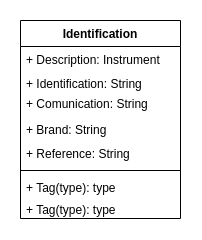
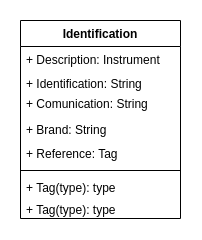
  <mxCell id="0" />
  <mxCell id="1" parent="0" />
  <mxCell id="2" value="Identification" style="swimlane;fontStyle=1;align=center;verticalAlign=top;childLayout=stackLayout;horizontal=1;startSize=26;horizontalStack=0;resizeParent=1;resizeParentMax=0;resizeLast=0;collapsible=1;marginBottom=0;" vertex="1" parent="1"><mxGeometry x="20" y="20" width="160" height="198" as="geometry" /></mxCell>
  <mxCell id="3" value="+ Description: Instrument&#10;" style="text;strokeColor=none;fillColor=none;align=left;verticalAlign=top;spacingLeft=4;spacingRight=4;overflow=hidden;rotatable=0;points=[[0,0.5],[1,0.5]];portConstraint=eastwest;" vertex="1" parent="2"><mxGeometry y="26" width="160" height="94" as="geometry" /></mxCell>
- <mxCell id="4" value="+ Reference: String&#10;" style="text;strokeColor=none;fillColor=none;align=left;verticalAlign=top;spacingLeft=4;spacingRight=4;overflow=hidden;rotatable=0;points=[[0,0.5],[1,0.5]];portConstraint=eastwest;" vertex="1" parent="2"><mxGeometry y="120" width="160" height="26" as="geometry" /></mxCell>
+ <mxCell id="4" value="+ Reference: Tag&#10;" style="text;strokeColor=none;fillColor=none;align=left;verticalAlign=top;spacingLeft=4;spacingRight=4;overflow=hidden;rotatable=0;points=[[0,0.5],[1,0.5]];portConstraint=eastwest;" vertex="1" parent="2"><mxGeometry y="120" width="160" height="26" as="geometry" /></mxCell>
  <mxCell id="5" value="" style="line;strokeWidth=1;fillColor=none;align=left;verticalAlign=middle;spacingTop=-1;spacingLeft=3;spacingRight=3;rotatable=0;labelPosition=right;points=[];portConstraint=eastwest;" vertex="1" parent="2"><mxGeometry y="146" width="160" height="8" as="geometry" /></mxCell>
  <mxCell id="6" value="+ Tag(type): type" style="text;strokeColor=none;fillColor=none;align=left;verticalAlign=top;spacingLeft=4;spacingRight=4;overflow=hidden;rotatable=0;points=[[0,0.5],[1,0.5]];portConstraint=eastwest;" vertex="1" parent="2"><mxGeometry y="154" width="160" height="22" as="geometry" /></mxCell>
  <mxCell id="7" value="+ Tag(type): type" style="text;strokeColor=none;fillColor=none;align=left;verticalAlign=top;spacingLeft=4;spacingRight=4;overflow=hidden;rotatable=0;points=[[0,0.5],[1,0.5]];portConstraint=eastwest;" vertex="1" parent="2"><mxGeometry y="176" width="160" height="22" as="geometry" /></mxCell>
  <mxCell id="8" value="+ Identification: String&#10;" style="text;strokeColor=none;fillColor=none;align=left;verticalAlign=top;spacingLeft=4;spacingRight=4;overflow=hidden;rotatable=0;points=[[0,0.5],[1,0.5]];portConstraint=eastwest;" vertex="1" parent="1"><mxGeometry x="20" y="70" width="160" height="26" as="geometry" /></mxCell>
  <mxCell id="9" value="+ Comunication: String&#10;" style="text;strokeColor=none;fillColor=none;align=left;verticalAlign=top;spacingLeft=4;spacingRight=4;overflow=hidden;rotatable=0;points=[[0,0.5],[1,0.5]];portConstraint=eastwest;" vertex="1" parent="1"><mxGeometry x="20" y="90" width="160" height="26" as="geometry" /></mxCell>
  <mxCell id="10" value="+ Brand: String&#10;" style="text;strokeColor=none;fillColor=none;align=left;verticalAlign=top;spacingLeft=4;spacingRight=4;overflow=hidden;rotatable=0;points=[[0,0.5],[1,0.5]];portConstraint=eastwest;" vertex="1" parent="1"><mxGeometry x="20" y="116" width="160" height="26" as="geometry" /></mxCell>
